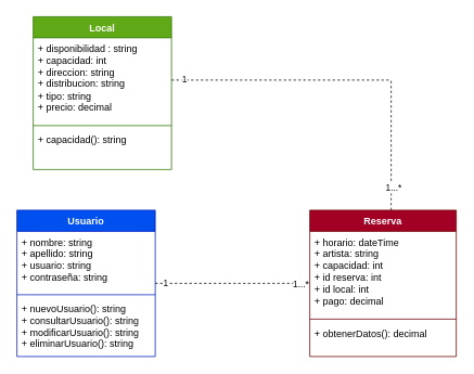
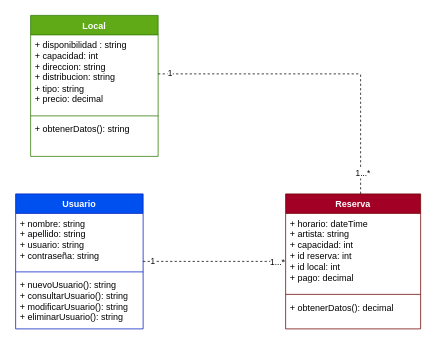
  <mxCell id="0" />
  <mxCell id="1" parent="0" />
  <mxCell id="2" value="Local" style="swimlane;fontStyle=1;align=center;verticalAlign=top;childLayout=stackLayout;horizontal=1;startSize=26;horizontalStack=0;resizeParent=1;resizeParentMax=0;resizeLast=0;collapsible=1;marginBottom=0;whiteSpace=wrap;html=1;fillColor=#60a917;fontColor=#ffffff;strokeColor=#2D7600;" vertex="1" parent="1"><mxGeometry x="40" y="20" width="170" height="188" as="geometry" /></mxCell>
  <mxCell id="3" value="+ disponibilidad : string&lt;br&gt;+ capacidad: int&lt;br&gt;+ direccion: string&lt;br&gt;+ distribucion: string&lt;br&gt;+ tipo: string&lt;br&gt;+ precio: decimal" style="text;strokeColor=none;fillColor=none;align=left;verticalAlign=top;spacingLeft=4;spacingRight=4;overflow=hidden;rotatable=0;points=[[0,0.5],[1,0.5]];portConstraint=eastwest;whiteSpace=wrap;html=1;" vertex="1" parent="2"><mxGeometry y="26" width="170" height="104" as="geometry" /></mxCell>
  <mxCell id="4" value="" style="line;strokeWidth=1;fillColor=none;align=left;verticalAlign=middle;spacingTop=-1;spacingLeft=3;spacingRight=3;rotatable=0;labelPosition=right;points=[];portConstraint=eastwest;strokeColor=inherit;" vertex="1" parent="2"><mxGeometry y="130" width="170" height="8" as="geometry" /></mxCell>
- <mxCell id="5" value="+ capacidad(): string" style="text;strokeColor=none;fillColor=none;align=left;verticalAlign=top;spacingLeft=4;spacingRight=4;overflow=hidden;rotatable=0;points=[[0,0.5],[1,0.5]];portConstraint=eastwest;whiteSpace=wrap;html=1;" vertex="1" parent="2"><mxGeometry y="138" width="170" height="50" as="geometry" /></mxCell>
+ <mxCell id="5" value="+ obtenerDatos(): string" style="text;strokeColor=none;fillColor=none;align=left;verticalAlign=top;spacingLeft=4;spacingRight=4;overflow=hidden;rotatable=0;points=[[0,0.5],[1,0.5]];portConstraint=eastwest;whiteSpace=wrap;html=1;" vertex="1" parent="2"><mxGeometry y="138" width="170" height="50" as="geometry" /></mxCell>
  <mxCell id="6" value="Usuario" style="swimlane;fontStyle=1;align=center;verticalAlign=top;childLayout=stackLayout;horizontal=1;startSize=26;horizontalStack=0;resizeParent=1;resizeParentMax=0;resizeLast=0;collapsible=1;marginBottom=0;whiteSpace=wrap;html=1;fillColor=#0050ef;fontColor=#ffffff;strokeColor=#001DBC;" vertex="1" parent="1"><mxGeometry x="20" y="258" width="170" height="180" as="geometry" /></mxCell>
  <mxCell id="7" value="+ nombre: string&lt;br&gt;+ apellido: string&lt;br&gt;+ usuario: string&lt;br&gt;+ contraseña: string&lt;br&gt;" style="text;strokeColor=none;fillColor=none;align=left;verticalAlign=top;spacingLeft=4;spacingRight=4;overflow=hidden;rotatable=0;points=[[0,0.5],[1,0.5]];portConstraint=eastwest;whiteSpace=wrap;html=1;" vertex="1" parent="6"><mxGeometry y="26" width="170" height="74" as="geometry" /></mxCell>
  <mxCell id="8" value="" style="line;strokeWidth=1;fillColor=none;align=left;verticalAlign=middle;spacingTop=-1;spacingLeft=3;spacingRight=3;rotatable=0;labelPosition=right;points=[];portConstraint=eastwest;strokeColor=inherit;" vertex="1" parent="6"><mxGeometry y="100" width="170" height="8" as="geometry" /></mxCell>
  <mxCell id="9" value="+ nuevoUsuario(): string&lt;br&gt;+ consultarUsuario(): string&lt;br&gt;+ modificarUsuario(): string&lt;br&gt;+ eliminarUsuario(): string" style="text;strokeColor=none;fillColor=none;align=left;verticalAlign=top;spacingLeft=4;spacingRight=4;overflow=hidden;rotatable=0;points=[[0,0.5],[1,0.5]];portConstraint=eastwest;whiteSpace=wrap;html=1;" vertex="1" parent="6"><mxGeometry y="108" width="170" height="72" as="geometry" /></mxCell>
  <mxCell id="10" value="Reserva" style="swimlane;fontStyle=1;align=center;verticalAlign=top;childLayout=stackLayout;horizontal=1;startSize=26;horizontalStack=0;resizeParent=1;resizeParentMax=0;resizeLast=0;collapsible=1;marginBottom=0;whiteSpace=wrap;html=1;fillColor=#a20025;fontColor=#ffffff;strokeColor=#6F0000;" vertex="1" parent="1"><mxGeometry x="380" y="258" width="180" height="180" as="geometry" /></mxCell>
  <mxCell id="11" value="+ horario: dateTime&lt;br&gt;+ artista: string&lt;br&gt;+ capacidad: int&lt;br&gt;+ id reserva: int&lt;br&gt;+ id local: int&lt;br&gt;+ pago: decimal" style="text;strokeColor=none;fillColor=none;align=left;verticalAlign=top;spacingLeft=4;spacingRight=4;overflow=hidden;rotatable=0;points=[[0,0.5],[1,0.5]];portConstraint=eastwest;whiteSpace=wrap;html=1;" vertex="1" parent="10"><mxGeometry y="26" width="180" height="104" as="geometry" /></mxCell>
  <mxCell id="12" value="" style="line;strokeWidth=1;fillColor=none;align=left;verticalAlign=middle;spacingTop=-1;spacingLeft=3;spacingRight=3;rotatable=0;labelPosition=right;points=[];portConstraint=eastwest;strokeColor=inherit;" vertex="1" parent="10"><mxGeometry y="130" width="180" height="8" as="geometry" /></mxCell>
  <mxCell id="13" value="+ obtenerDatos(): decimal&lt;br&gt;" style="text;strokeColor=none;fillColor=none;align=left;verticalAlign=top;spacingLeft=4;spacingRight=4;overflow=hidden;rotatable=0;points=[[0,0.5],[1,0.5]];portConstraint=eastwest;whiteSpace=wrap;html=1;" vertex="1" parent="10"><mxGeometry y="138" width="180" height="42" as="geometry" /></mxCell>
  <mxCell id="14" value="" style="endArrow=none;dashed=1;html=1;rounded=0;" edge="1" parent="1"><mxGeometry width="50" height="50" relative="1" as="geometry"><mxPoint x="480" y="258" as="sourcePoint" /><mxPoint x="480" y="98" as="targetPoint" /></mxGeometry></mxCell>
  <mxCell id="15" value="1...*" style="edgeLabel;html=1;align=center;verticalAlign=middle;resizable=0;points=[];" vertex="1" connectable="0" parent="14"><mxGeometry x="-0.65" y="-2" relative="1" as="geometry"><mxPoint as="offset" /></mxGeometry></mxCell>
  <mxCell id="16" value="" style="endArrow=none;dashed=1;html=1;rounded=0;exitX=1;exitY=0.5;exitDx=0;exitDy=0;" edge="1" parent="1" source="3"><mxGeometry width="50" height="50" relative="1" as="geometry"><mxPoint x="380" y="148" as="sourcePoint" /><mxPoint x="480" y="98" as="targetPoint" /></mxGeometry></mxCell>
  <mxCell id="17" value="1" style="edgeLabel;html=1;align=center;verticalAlign=middle;resizable=0;points=[];" vertex="1" connectable="0" parent="16"><mxGeometry x="-0.889" y="2" relative="1" as="geometry"><mxPoint as="offset" /></mxGeometry></mxCell>
  <mxCell id="18" value="" style="endArrow=none;dashed=1;html=1;rounded=0;" edge="1" parent="1"><mxGeometry width="50" height="50" relative="1" as="geometry"><mxPoint x="190" y="348" as="sourcePoint" /><mxPoint x="380" y="348" as="targetPoint" /></mxGeometry></mxCell>
  <mxCell id="19" value="1" style="edgeLabel;html=1;align=center;verticalAlign=middle;resizable=0;points=[];" vertex="1" connectable="0" parent="18"><mxGeometry x="-0.874" y="1" relative="1" as="geometry"><mxPoint as="offset" /></mxGeometry></mxCell>
  <mxCell id="20" value="1...*" style="edgeLabel;html=1;align=center;verticalAlign=middle;resizable=0;points=[];" vertex="1" connectable="0" parent="18"><mxGeometry x="0.874" relative="1" as="geometry"><mxPoint as="offset" /></mxGeometry></mxCell>
